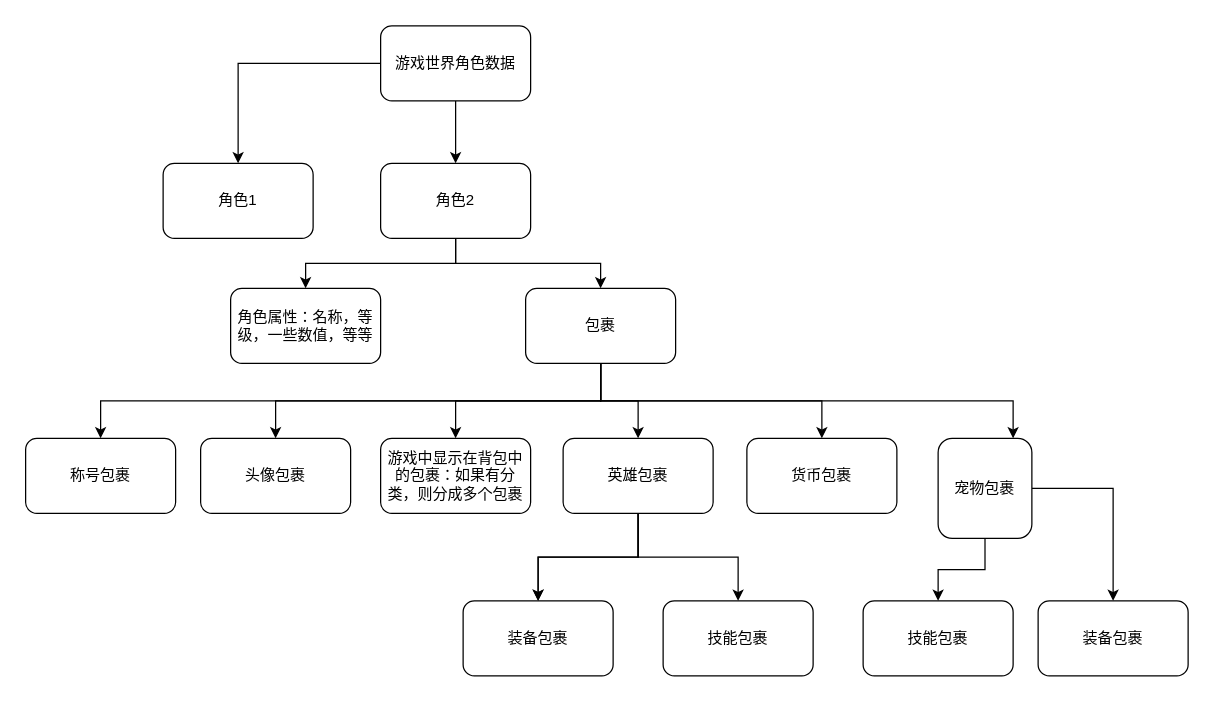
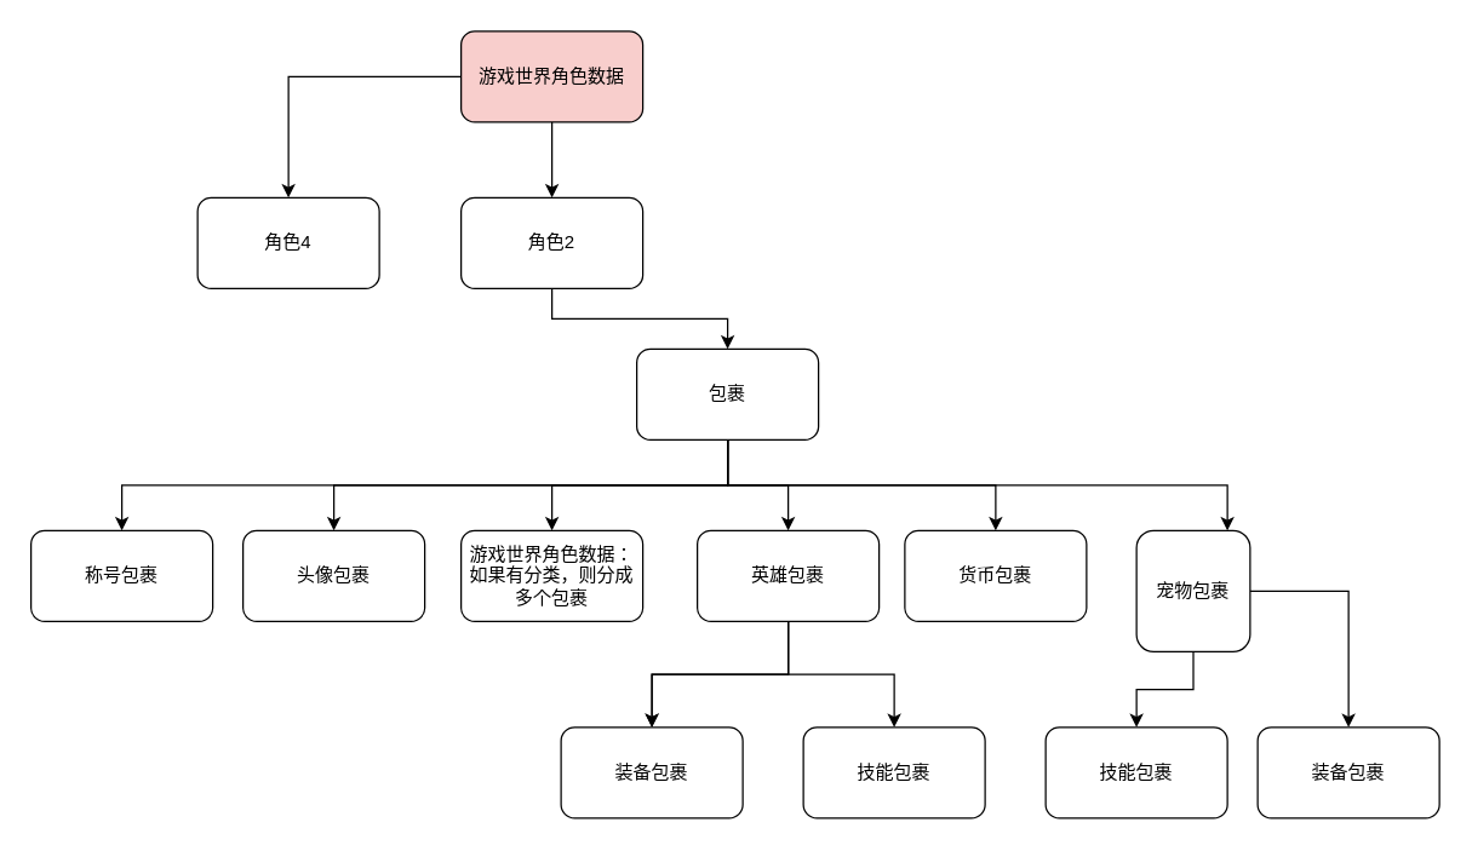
  <mxCell id="0" />
  <mxCell id="1" parent="0" />
  <mxCell id="2" style="edgeStyle=orthogonalEdgeStyle;rounded=0;orthogonalLoop=1;jettySize=auto;html=1;entryX=0.5;entryY=0;entryDx=0;entryDy=0;" edge="1" parent="1" source="4" target="5"><mxGeometry relative="1" as="geometry" /></mxCell>
  <mxCell id="3" style="edgeStyle=orthogonalEdgeStyle;rounded=0;orthogonalLoop=1;jettySize=auto;html=1;" edge="1" parent="1" source="4" target="8"><mxGeometry relative="1" as="geometry" /></mxCell>
- <mxCell id="4" value="游戏世界角色数据" style="rounded=1;whiteSpace=wrap;html=1;" vertex="1" parent="1"><mxGeometry x="304" y="20" width="120" height="60" as="geometry" /></mxCell>
- <mxCell id="5" value="角色1" style="rounded=1;whiteSpace=wrap;html=1;" vertex="1" parent="1"><mxGeometry x="130" y="130" width="120" height="60" as="geometry" /></mxCell>
+ <mxCell id="4" value="游戏世界角色数据" style="rounded=1;whiteSpace=wrap;html=1;fillColor=#f8cecc;" vertex="1" parent="1"><mxGeometry x="304" y="20" width="120" height="60" as="geometry" /></mxCell>
+ <mxCell id="5" value="角色4" style="rounded=1;whiteSpace=wrap;html=1;" vertex="1" parent="1"><mxGeometry x="130" y="130" width="120" height="60" as="geometry" /></mxCell>
  <mxCell id="6" style="edgeStyle=orthogonalEdgeStyle;rounded=0;orthogonalLoop=1;jettySize=auto;html=1;entryX=0.5;entryY=0;entryDx=0;entryDy=0;" edge="1" parent="1" source="8" target="15"><mxGeometry relative="1" as="geometry" /></mxCell>
- <mxCell id="7" style="edgeStyle=orthogonalEdgeStyle;rounded=0;orthogonalLoop=1;jettySize=auto;html=1;entryX=0.5;entryY=0;entryDx=0;entryDy=0;" edge="1" parent="1" source="8" target="16"><mxGeometry relative="1" as="geometry" /></mxCell>
  <mxCell id="8" value="角色2" style="rounded=1;whiteSpace=wrap;html=1;" vertex="1" parent="1"><mxGeometry x="304" y="130" width="120" height="60" as="geometry" /></mxCell>
  <mxCell id="9" style="edgeStyle=orthogonalEdgeStyle;rounded=0;orthogonalLoop=1;jettySize=auto;html=1;" edge="1" parent="1" source="15" target="17"><mxGeometry relative="1" as="geometry"><Array as="points"><mxPoint x="480" y="320" /><mxPoint x="80" y="320" /></Array></mxGeometry></mxCell>
  <mxCell id="10" style="edgeStyle=orthogonalEdgeStyle;rounded=0;orthogonalLoop=1;jettySize=auto;html=1;" edge="1" parent="1" source="15" target="18"><mxGeometry relative="1" as="geometry"><Array as="points"><mxPoint x="480" y="320" /><mxPoint x="220" y="320" /></Array></mxGeometry></mxCell>
  <mxCell id="11" style="edgeStyle=orthogonalEdgeStyle;rounded=0;orthogonalLoop=1;jettySize=auto;html=1;" edge="1" parent="1" source="15" target="19"><mxGeometry relative="1" as="geometry" /></mxCell>
  <mxCell id="12" style="edgeStyle=orthogonalEdgeStyle;rounded=0;orthogonalLoop=1;jettySize=auto;html=1;" edge="1" parent="1" source="15" target="23"><mxGeometry relative="1" as="geometry" /></mxCell>
  <mxCell id="13" style="edgeStyle=orthogonalEdgeStyle;rounded=0;orthogonalLoop=1;jettySize=auto;html=1;" edge="1" parent="1" source="15" target="24"><mxGeometry relative="1" as="geometry"><Array as="points"><mxPoint x="480" y="320" /><mxPoint x="657" y="320" /></Array></mxGeometry></mxCell>
  <mxCell id="14" style="edgeStyle=orthogonalEdgeStyle;rounded=0;orthogonalLoop=1;jettySize=auto;html=1;" edge="1" parent="1" source="15" target="27"><mxGeometry relative="1" as="geometry"><Array as="points"><mxPoint x="480" y="320" /><mxPoint x="810" y="320" /></Array></mxGeometry></mxCell>
  <mxCell id="15" value="包裹" style="rounded=1;whiteSpace=wrap;html=1;" vertex="1" parent="1"><mxGeometry x="420" y="230" width="120" height="60" as="geometry" /></mxCell>
- <mxCell id="16" value="角色属性：名称，等级，一些数值，等等" style="rounded=1;whiteSpace=wrap;html=1;" vertex="1" parent="1"><mxGeometry x="184" y="230" width="120" height="60" as="geometry" /></mxCell>
  <mxCell id="17" value="称号包裹" style="rounded=1;whiteSpace=wrap;html=1;" vertex="1" parent="1"><mxGeometry x="20" y="350" width="120" height="60" as="geometry" /></mxCell>
  <mxCell id="18" value="头像包裹" style="rounded=1;whiteSpace=wrap;html=1;" vertex="1" parent="1"><mxGeometry x="160" y="350" width="120" height="60" as="geometry" /></mxCell>
- <mxCell id="19" value="游戏中显示在背包中的包裹：如果有分类，则分成多个包裹" style="rounded=1;whiteSpace=wrap;html=1;" vertex="1" parent="1"><mxGeometry x="304" y="350" width="120" height="60" as="geometry" /></mxCell>
+ <mxCell id="19" value="游戏世界角色数据：如果有分类，则分成多个包裹" style="rounded=1;whiteSpace=wrap;html=1;" vertex="1" parent="1"><mxGeometry x="304" y="350" width="120" height="60" as="geometry" /></mxCell>
  <mxCell id="20" value="" style="edgeStyle=orthogonalEdgeStyle;rounded=0;orthogonalLoop=1;jettySize=auto;html=1;" edge="1" parent="1" source="23" target="28"><mxGeometry relative="1" as="geometry" /></mxCell>
  <mxCell id="21" value="" style="edgeStyle=orthogonalEdgeStyle;rounded=0;orthogonalLoop=1;jettySize=auto;html=1;" edge="1" parent="1" source="23" target="28"><mxGeometry relative="1" as="geometry" /></mxCell>
  <mxCell id="22" style="edgeStyle=orthogonalEdgeStyle;rounded=0;orthogonalLoop=1;jettySize=auto;html=1;entryX=0.5;entryY=0;entryDx=0;entryDy=0;" edge="1" parent="1" source="23" target="29"><mxGeometry relative="1" as="geometry" /></mxCell>
- <mxCell id="23" value="英雄包裹" style="rounded=1;whiteSpace=wrap;html=1;" vertex="1" parent="1"><mxGeometry x="450" y="350" width="120" height="60" as="geometry" /></mxCell>
+ <mxCell id="23" value="英雄包裹" style="rounded=1;whiteSpace=wrap;html=1;" vertex="1" parent="1"><mxGeometry x="460" y="350" width="120" height="60" as="geometry" /></mxCell>
  <mxCell id="24" value="货币包裹" style="rounded=1;whiteSpace=wrap;html=1;" vertex="1" parent="1"><mxGeometry x="597" y="350" width="120" height="60" as="geometry" /></mxCell>
  <mxCell id="25" value="" style="edgeStyle=orthogonalEdgeStyle;rounded=0;orthogonalLoop=1;jettySize=auto;html=1;" edge="1" parent="1" source="27" target="30"><mxGeometry relative="1" as="geometry" /></mxCell>
  <mxCell id="26" style="edgeStyle=orthogonalEdgeStyle;rounded=0;orthogonalLoop=1;jettySize=auto;html=1;entryX=0.5;entryY=0;entryDx=0;entryDy=0;" edge="1" parent="1" source="27" target="31"><mxGeometry relative="1" as="geometry" /></mxCell>
  <mxCell id="27" value="宠物包裹" style="rounded=1;whiteSpace=wrap;html=1;" vertex="1" parent="1"><mxGeometry x="750" y="350" width="75" height="80" as="geometry" /></mxCell>
  <mxCell id="28" value="装备包裹" style="rounded=1;whiteSpace=wrap;html=1;" vertex="1" parent="1"><mxGeometry x="370" y="480" width="120" height="60" as="geometry" /></mxCell>
  <mxCell id="29" value="技能包裹" style="rounded=1;whiteSpace=wrap;html=1;" vertex="1" parent="1"><mxGeometry x="530" y="480" width="120" height="60" as="geometry" /></mxCell>
  <mxCell id="30" value="技能包裹" style="rounded=1;whiteSpace=wrap;html=1;" vertex="1" parent="1"><mxGeometry x="690" y="480" width="120" height="60" as="geometry" /></mxCell>
  <mxCell id="31" value="装备包裹" style="rounded=1;whiteSpace=wrap;html=1;" vertex="1" parent="1"><mxGeometry x="830" y="480" width="120" height="60" as="geometry" /></mxCell>
